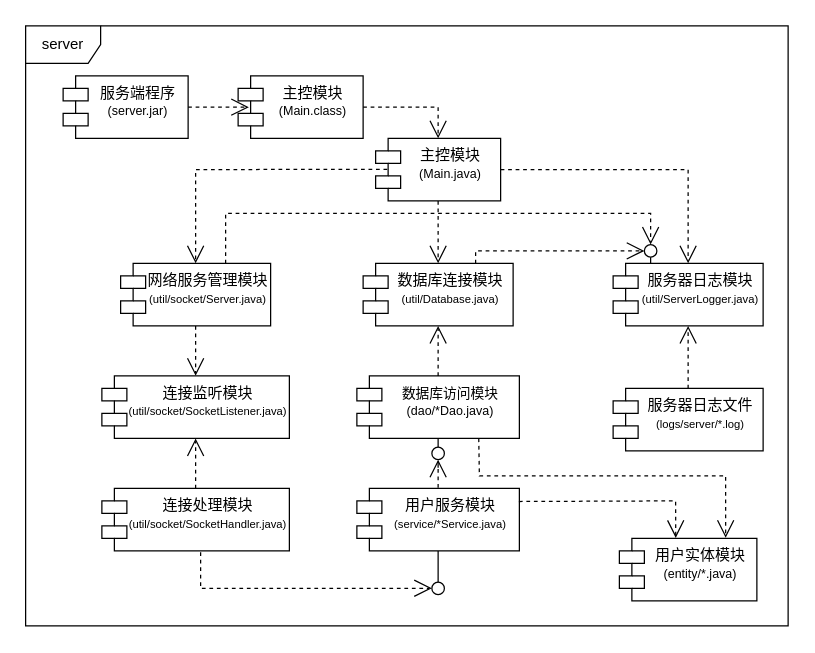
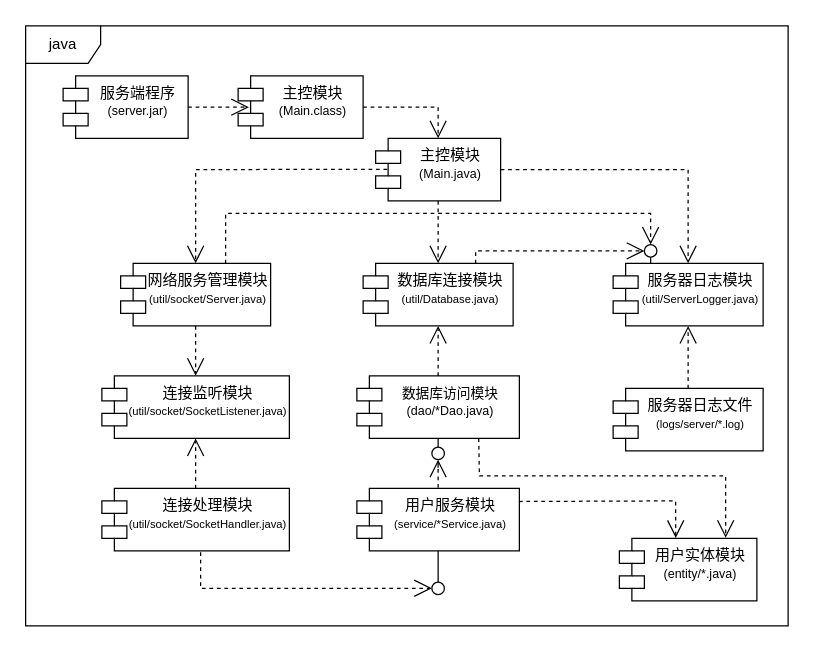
  <mxCell id="0" />
  <mxCell id="1" parent="0" />
  <mxCell id="2" value="主控模块&lt;br&gt;&lt;font style=&quot;font-size: 10px;&quot;&gt;(Main.java)&lt;/font&gt;" style="shape=module;align=left;spacingLeft=20;align=center;verticalAlign=top;whiteSpace=wrap;html=1;" vertex="1" parent="1"><mxGeometry x="300" y="110" width="100" height="50" as="geometry" /></mxCell>
  <mxCell id="3" value="" style="rounded=0;orthogonalLoop=1;jettySize=auto;html=1;endArrow=oval;endFill=0;sketch=0;sourcePerimeterSpacing=0;targetPerimeterSpacing=0;endSize=10;exitX=0.5;exitY=1;exitDx=0;exitDy=0;" edge="1" parent="1" source="8"><mxGeometry relative="1" as="geometry"><mxPoint x="337" y="560" as="sourcePoint" /><mxPoint x="350" y="470" as="targetPoint" /><Array as="points"><mxPoint x="350" y="460" /></Array></mxGeometry></mxCell>
  <mxCell id="4" value="网络服务管理模块&lt;br&gt;&lt;font style=&quot;font-size: 9px;&quot;&gt;(util/socket/Server.java)&lt;/font&gt;" style="shape=module;align=left;spacingLeft=20;align=center;verticalAlign=top;whiteSpace=wrap;html=1;" vertex="1" parent="1"><mxGeometry x="96" y="210" width="120" height="50" as="geometry" /></mxCell>
  <mxCell id="5" value="连接监听模块&lt;br&gt;&lt;font style=&quot;font-size: 9px;&quot;&gt;(util/socket/SocketListener.java)&lt;/font&gt;" style="shape=module;align=left;spacingLeft=20;align=center;verticalAlign=top;whiteSpace=wrap;html=1;" vertex="1" parent="1"><mxGeometry x="81" y="300" width="150" height="50" as="geometry" /></mxCell>
  <mxCell id="6" value="数据库连接模块&lt;br&gt;&lt;font style=&quot;font-size: 9px;&quot;&gt;(util/Database.java)&lt;/font&gt;" style="shape=module;align=left;spacingLeft=20;align=center;verticalAlign=top;whiteSpace=wrap;html=1;" vertex="1" parent="1"><mxGeometry x="290" y="210" width="120" height="50" as="geometry" /></mxCell>
  <mxCell id="7" value="服务器日志模块&lt;br&gt;&lt;font style=&quot;font-size: 9px;&quot;&gt;(util/ServerLogger.java)&lt;/font&gt;" style="shape=module;align=left;spacingLeft=20;align=center;verticalAlign=top;whiteSpace=wrap;html=1;" vertex="1" parent="1"><mxGeometry x="490" y="210" width="120" height="50" as="geometry" /></mxCell>
  <mxCell id="8" value="用户服务模块&lt;br&gt;&lt;font style=&quot;font-size: 9px;&quot;&gt;(service/*Service.java)&lt;/font&gt;" style="shape=module;align=left;spacingLeft=20;align=center;verticalAlign=top;whiteSpace=wrap;html=1;" vertex="1" parent="1"><mxGeometry x="285" y="390" width="130" height="50" as="geometry" /></mxCell>
  <mxCell id="9" value="&lt;font style=&quot;font-size: 11px;&quot;&gt;数据库访问模块&lt;/font&gt;&lt;br&gt;&lt;font style=&quot;font-size: 10px;&quot;&gt;(dao/*Dao.java)&lt;/font&gt;" style="shape=module;align=left;spacingLeft=20;align=center;verticalAlign=top;whiteSpace=wrap;html=1;" vertex="1" parent="1"><mxGeometry x="285" y="300" width="130" height="50" as="geometry" /></mxCell>
  <mxCell id="10" value="用户实体模块&lt;br&gt;&lt;font style=&quot;font-size: 10px;&quot;&gt;(entity/*.java)&lt;/font&gt;" style="shape=module;align=left;spacingLeft=20;align=center;verticalAlign=top;whiteSpace=wrap;html=1;" vertex="1" parent="1"><mxGeometry x="495" y="430" width="110" height="50" as="geometry" /></mxCell>
  <mxCell id="11" value="" style="endArrow=open;endSize=12;dashed=1;html=1;rounded=0;exitX=1;exitY=0.5;exitDx=0;exitDy=0;entryX=0.5;entryY=0;entryDx=0;entryDy=0;" edge="1" parent="1" source="2" target="7"><mxGeometry width="160" relative="1" as="geometry"><mxPoint x="450" y="150" as="sourcePoint" /><mxPoint x="610" y="150" as="targetPoint" /><Array as="points"><mxPoint x="550" y="135" /></Array></mxGeometry></mxCell>
  <mxCell id="12" value="" style="endArrow=open;endSize=12;dashed=1;html=1;rounded=0;exitX=0.5;exitY=1;exitDx=0;exitDy=0;entryX=0.5;entryY=0;entryDx=0;entryDy=0;" edge="1" parent="1" source="2" target="6"><mxGeometry width="160" relative="1" as="geometry"><mxPoint x="390" y="180" as="sourcePoint" /><mxPoint x="540" y="255" as="targetPoint" /><Array as="points"><mxPoint x="350" y="180" /></Array></mxGeometry></mxCell>
  <mxCell id="13" value="服务器日志文件&lt;br&gt;&lt;font style=&quot;font-size: 9px;&quot;&gt;(logs/server/*.log)&lt;/font&gt;" style="shape=module;align=left;spacingLeft=20;align=center;verticalAlign=top;whiteSpace=wrap;html=1;" vertex="1" parent="1"><mxGeometry x="490" y="310" width="120" height="50" as="geometry" /></mxCell>
  <mxCell id="14" value="" style="endArrow=open;endSize=12;dashed=1;html=1;rounded=0;exitX=0.5;exitY=0;exitDx=0;exitDy=0;entryX=0.5;entryY=1;entryDx=0;entryDy=0;" edge="1" parent="1" source="13" target="7"><mxGeometry width="160" relative="1" as="geometry"><mxPoint x="360" y="170" as="sourcePoint" /><mxPoint x="360" y="220" as="targetPoint" /><Array as="points" /></mxGeometry></mxCell>
  <mxCell id="15" value="服务端程序&lt;br&gt;&lt;font style=&quot;font-size: 10px;&quot;&gt;(server.jar)&lt;/font&gt;" style="shape=module;align=left;spacingLeft=20;align=center;verticalAlign=top;whiteSpace=wrap;html=1;" vertex="1" parent="1"><mxGeometry x="50" y="60" width="100" height="50" as="geometry" /></mxCell>
  <mxCell id="16" value="主控模块&lt;br&gt;&lt;font style=&quot;font-size: 10px;&quot;&gt;(Main.class)&lt;/font&gt;" style="shape=module;align=left;spacingLeft=20;align=center;verticalAlign=top;whiteSpace=wrap;html=1;" vertex="1" parent="1"><mxGeometry x="190" y="60" width="100" height="50" as="geometry" /></mxCell>
  <mxCell id="17" value="" style="endArrow=open;endSize=12;dashed=1;html=1;rounded=0;exitX=1;exitY=0.5;exitDx=0;exitDy=0;entryX=0.086;entryY=0.501;entryDx=0;entryDy=0;entryPerimeter=0;" edge="1" parent="1" source="15" target="16"><mxGeometry width="160" relative="1" as="geometry"><mxPoint x="360" y="170" as="sourcePoint" /><mxPoint x="360" y="220" as="targetPoint" /><Array as="points" /></mxGeometry></mxCell>
  <mxCell id="18" value="" style="endArrow=open;endSize=12;dashed=1;html=1;rounded=0;exitX=1;exitY=0.5;exitDx=0;exitDy=0;entryX=0.5;entryY=0;entryDx=0;entryDy=0;" edge="1" parent="1" source="16" target="2"><mxGeometry width="160" relative="1" as="geometry"><mxPoint x="160" y="95" as="sourcePoint" /><mxPoint x="209" y="95" as="targetPoint" /><Array as="points"><mxPoint x="350" y="85" /></Array></mxGeometry></mxCell>
  <mxCell id="19" value="" style="endArrow=open;endSize=12;dashed=1;html=1;rounded=0;exitX=0.093;exitY=0.494;exitDx=0;exitDy=0;entryX=0.5;entryY=0;entryDx=0;entryDy=0;exitPerimeter=0;" edge="1" parent="1" source="2" target="4"><mxGeometry width="160" relative="1" as="geometry"><mxPoint x="410" y="145" as="sourcePoint" /><mxPoint x="560" y="240" as="targetPoint" /><Array as="points"><mxPoint x="156" y="135" /></Array></mxGeometry></mxCell>
  <mxCell id="20" value="" style="endArrow=open;endSize=12;dashed=1;html=1;rounded=0;" edge="1" parent="1"><mxGeometry width="160" relative="1" as="geometry"><mxPoint x="160" y="441" as="sourcePoint" /><mxPoint x="345" y="469.9" as="targetPoint" /><Array as="points"><mxPoint x="160" y="470" /><mxPoint x="260" y="469.9" /></Array></mxGeometry></mxCell>
  <mxCell id="21" value="" style="endArrow=open;endSize=12;dashed=1;html=1;rounded=0;exitX=0.5;exitY=1;exitDx=0;exitDy=0;" edge="1" parent="1" target="22"><mxGeometry width="160" relative="1" as="geometry"><mxPoint x="161" y="440" as="sourcePoint" /><mxPoint x="345" y="540" as="targetPoint" /><Array as="points" /></mxGeometry></mxCell>
  <mxCell id="22" value="连接处理模块&lt;br&gt;&lt;font style=&quot;font-size: 9px;&quot;&gt;(util/socket/SocketHandler.java)&lt;/font&gt;" style="shape=module;align=left;spacingLeft=20;align=center;verticalAlign=top;whiteSpace=wrap;html=1;" vertex="1" parent="1"><mxGeometry x="81" y="390" width="150" height="50" as="geometry" /></mxCell>
  <mxCell id="23" value="" style="endArrow=open;endSize=12;dashed=1;html=1;rounded=0;exitX=0.5;exitY=1;exitDx=0;exitDy=0;entryX=0.5;entryY=0;entryDx=0;entryDy=0;" edge="1" parent="1" source="4" target="5"><mxGeometry width="160" relative="1" as="geometry"><mxPoint x="360" y="170" as="sourcePoint" /><mxPoint x="360" y="220" as="targetPoint" /><Array as="points"><mxPoint x="156" y="280" /></Array></mxGeometry></mxCell>
  <mxCell id="24" value="" style="endArrow=open;endSize=12;dashed=1;html=1;rounded=0;exitX=0.5;exitY=0;exitDx=0;exitDy=0;entryX=0.5;entryY=1;entryDx=0;entryDy=0;" edge="1" parent="1" source="9" target="6"><mxGeometry width="160" relative="1" as="geometry"><mxPoint x="50" y="330" as="sourcePoint" /><mxPoint x="50" y="380" as="targetPoint" /><Array as="points"><mxPoint x="350" y="280" /></Array></mxGeometry></mxCell>
  <mxCell id="25" value="" style="endArrow=open;endSize=12;dashed=1;html=1;rounded=0;exitX=0.5;exitY=0;exitDx=0;exitDy=0;entryX=0.5;entryY=1;entryDx=0;entryDy=0;" edge="1" parent="1" source="22" target="5"><mxGeometry width="160" relative="1" as="geometry"><mxPoint x="50" y="330" as="sourcePoint" /><mxPoint x="50" y="380" as="targetPoint" /><Array as="points" /></mxGeometry></mxCell>
  <mxCell id="26" value="" style="endArrow=open;endSize=12;dashed=1;html=1;rounded=0;exitX=0.75;exitY=1;exitDx=0;exitDy=0;entryX=0.773;entryY=-0.009;entryDx=0;entryDy=0;entryPerimeter=0;" edge="1" parent="1" source="9" target="10"><mxGeometry width="160" relative="1" as="geometry"><mxPoint x="50" y="330" as="sourcePoint" /><mxPoint x="50" y="380" as="targetPoint" /><Array as="points"><mxPoint x="383" y="380" /><mxPoint x="580" y="380" /></Array></mxGeometry></mxCell>
  <mxCell id="27" value="" style="endArrow=open;endSize=12;dashed=1;html=1;rounded=0;exitX=0.5;exitY=-0.009;exitDx=0;exitDy=0;exitPerimeter=0;" edge="1" parent="1" source="8"><mxGeometry width="160" relative="1" as="geometry"><mxPoint x="350" y="387" as="sourcePoint" /><mxPoint x="350" y="367" as="targetPoint" /><Array as="points"><mxPoint x="350" y="367" /><mxPoint x="350" y="377" /></Array></mxGeometry></mxCell>
  <mxCell id="28" value="" style="endArrow=open;endSize=12;dashed=1;html=1;rounded=0;exitX=0.997;exitY=0.21;exitDx=0;exitDy=0;entryX=0.41;entryY=-0.006;entryDx=0;entryDy=0;exitPerimeter=0;entryPerimeter=0;" edge="1" parent="1" source="8" target="10"><mxGeometry width="160" relative="1" as="geometry"><mxPoint x="166" y="270" as="sourcePoint" /><mxPoint x="166" y="310" as="targetPoint" /><Array as="points"><mxPoint x="540" y="400" /></Array></mxGeometry></mxCell>
  <mxCell id="29" value="" style="rounded=0;orthogonalLoop=1;jettySize=auto;html=1;endArrow=oval;endFill=0;sketch=0;sourcePerimeterSpacing=0;targetPerimeterSpacing=0;endSize=10;" edge="1" parent="1"><mxGeometry relative="1" as="geometry"><mxPoint x="520" y="210" as="sourcePoint" /><mxPoint x="520" y="200" as="targetPoint" /><Array as="points" /></mxGeometry></mxCell>
  <mxCell id="30" value="" style="endArrow=open;endSize=12;dashed=1;html=1;rounded=0;" edge="1" parent="1"><mxGeometry width="160" relative="1" as="geometry"><mxPoint x="380" y="210" as="sourcePoint" /><mxPoint x="515" y="200" as="targetPoint" /><Array as="points"><mxPoint x="380" y="200" /><mxPoint x="465" y="200" /></Array></mxGeometry></mxCell>
  <mxCell id="31" value="" style="endArrow=open;endSize=12;dashed=1;html=1;rounded=0;" edge="1" parent="1"><mxGeometry width="160" relative="1" as="geometry"><mxPoint x="180" y="210" as="sourcePoint" /><mxPoint x="520" y="195" as="targetPoint" /><Array as="points"><mxPoint x="180" y="170" /><mxPoint x="270" y="170" /><mxPoint x="520" y="170" /></Array></mxGeometry></mxCell>
  <mxCell id="32" value="" style="rounded=0;orthogonalLoop=1;jettySize=auto;html=1;endArrow=oval;endFill=0;sketch=0;sourcePerimeterSpacing=0;targetPerimeterSpacing=0;endSize=10;exitX=0.5;exitY=1;exitDx=0;exitDy=0;" edge="1" parent="1" source="9"><mxGeometry relative="1" as="geometry"><mxPoint x="349" y="350" as="sourcePoint" /><mxPoint x="350" y="362" as="targetPoint" /><Array as="points" /></mxGeometry></mxCell>
- <mxCell id="33" value="server" style="shape=umlFrame;whiteSpace=wrap;html=1;pointerEvents=0;" vertex="1" parent="1"><mxGeometry x="20" y="20" width="610" height="480" as="geometry" /></mxCell>
+ <mxCell id="33" value="java" style="shape=umlFrame;whiteSpace=wrap;html=1;pointerEvents=0;" vertex="1" parent="1"><mxGeometry x="20" y="20" width="610" height="480" as="geometry" /></mxCell>
